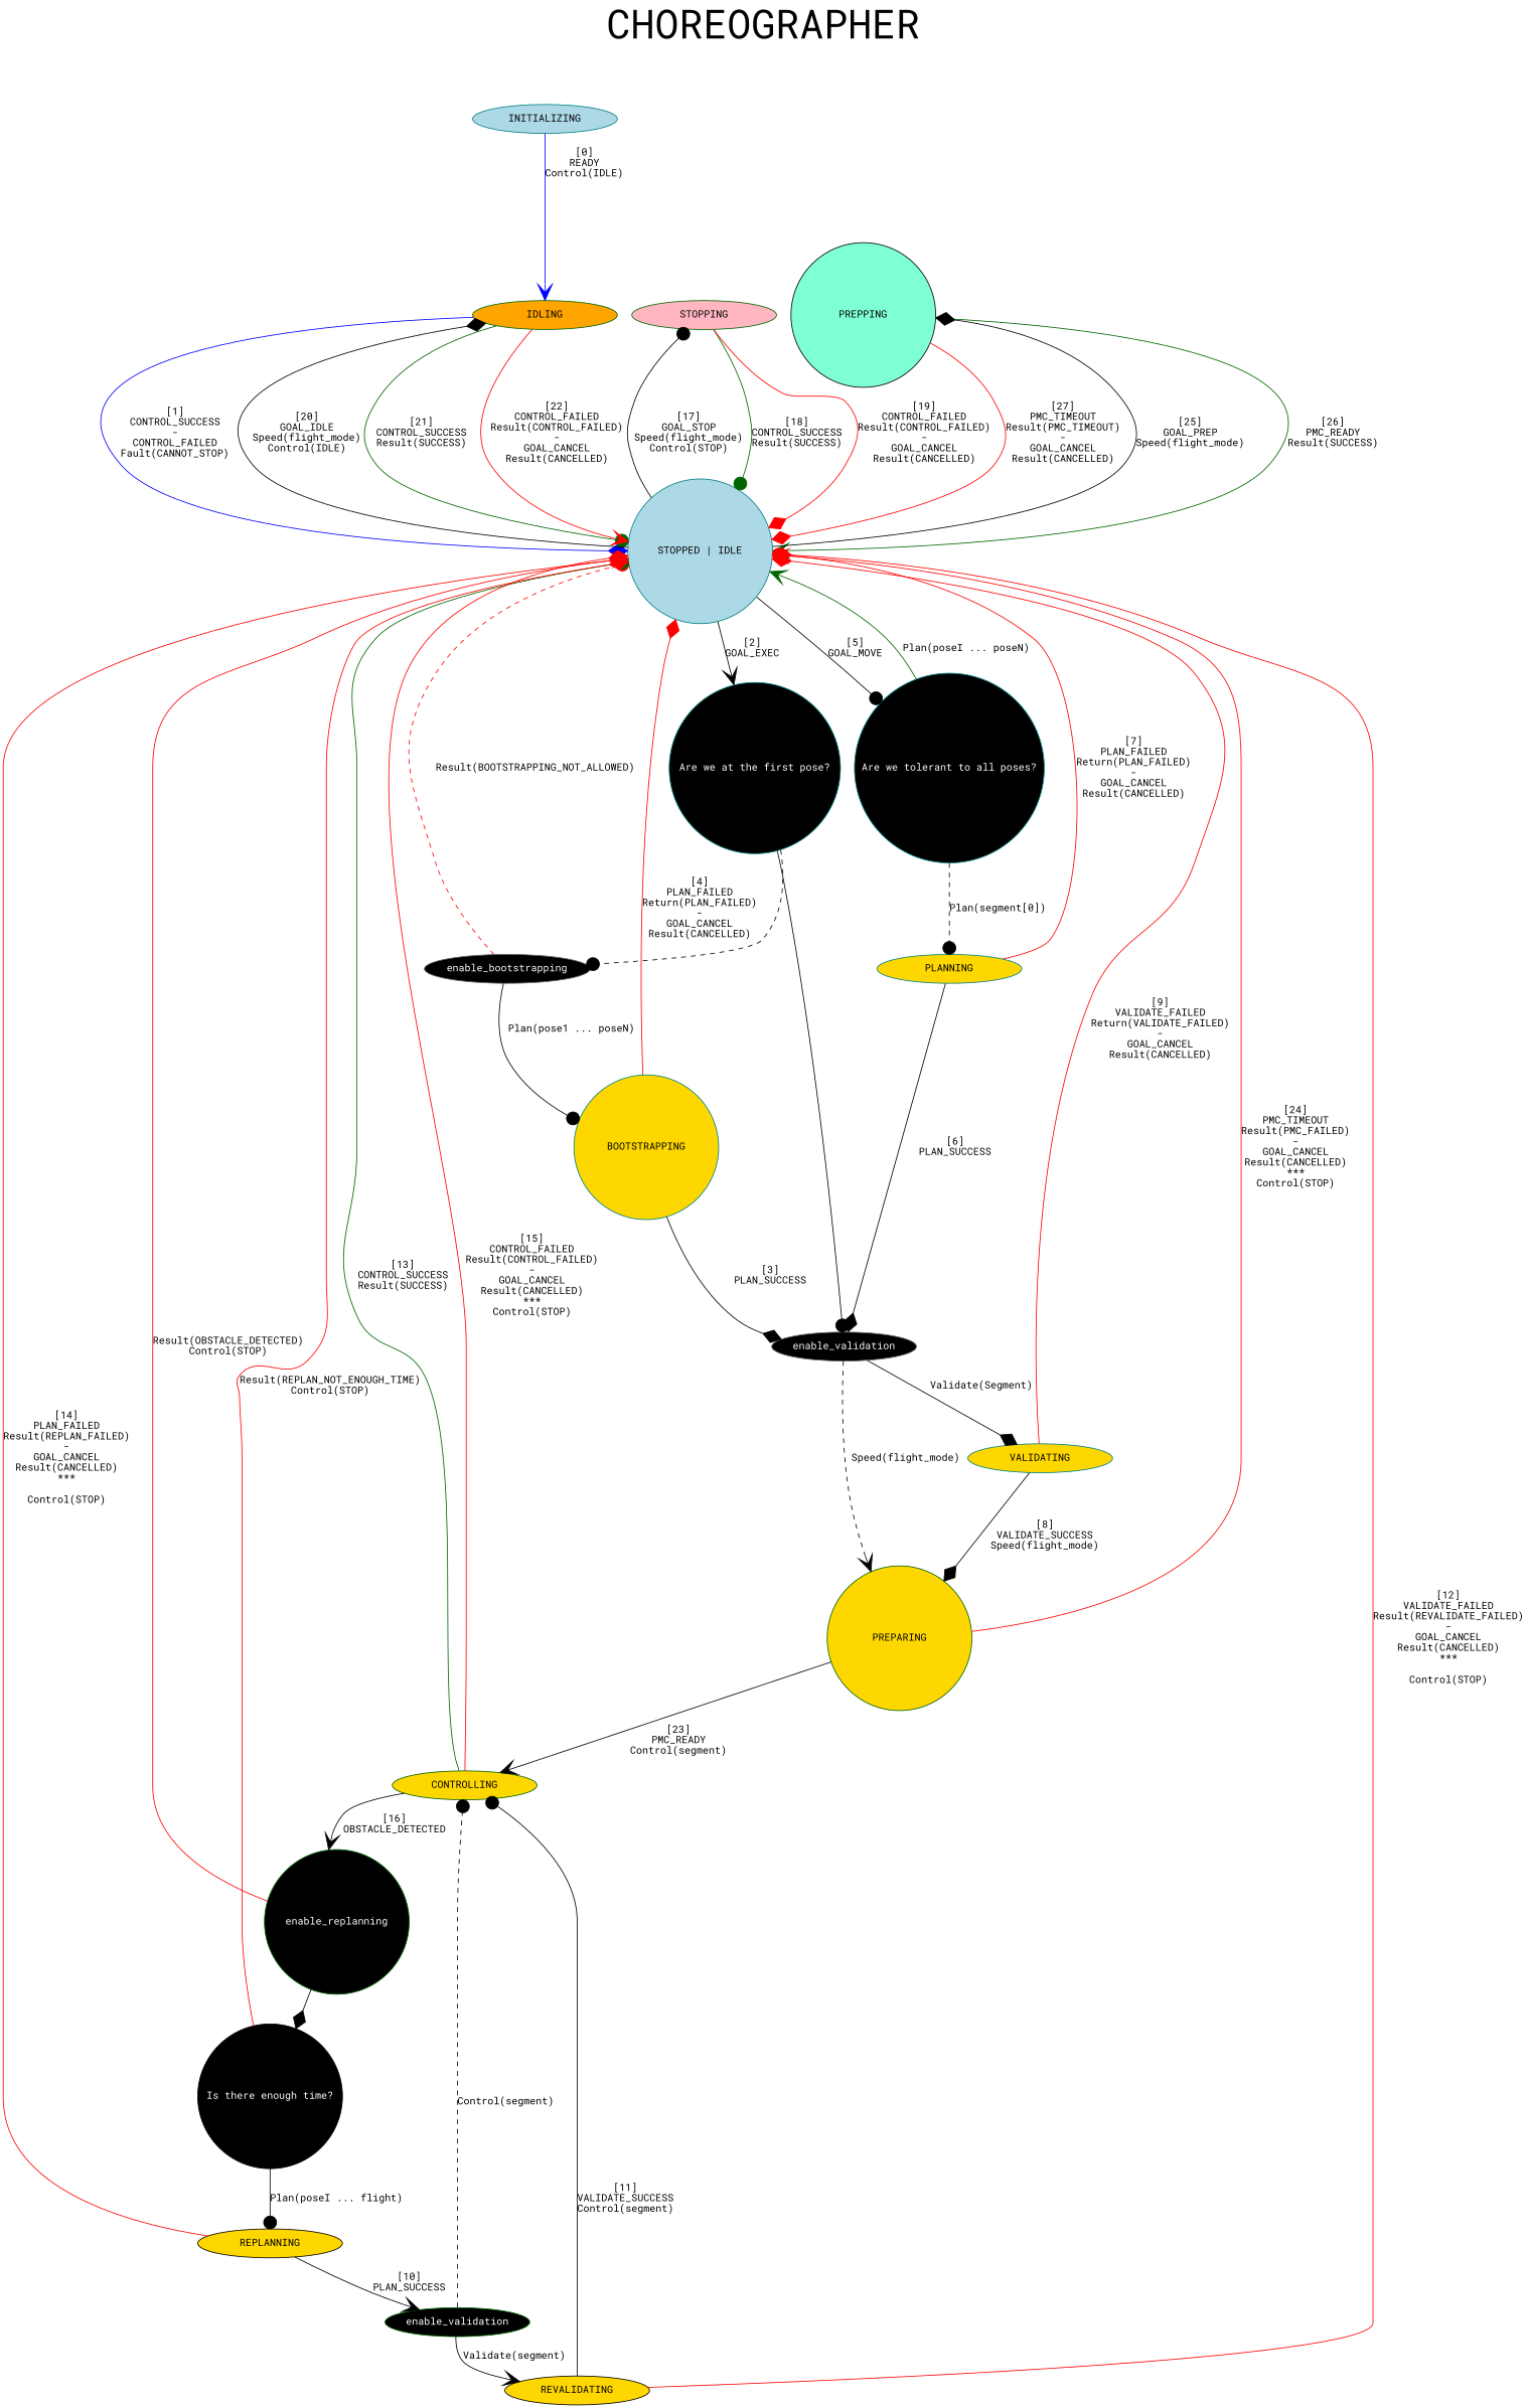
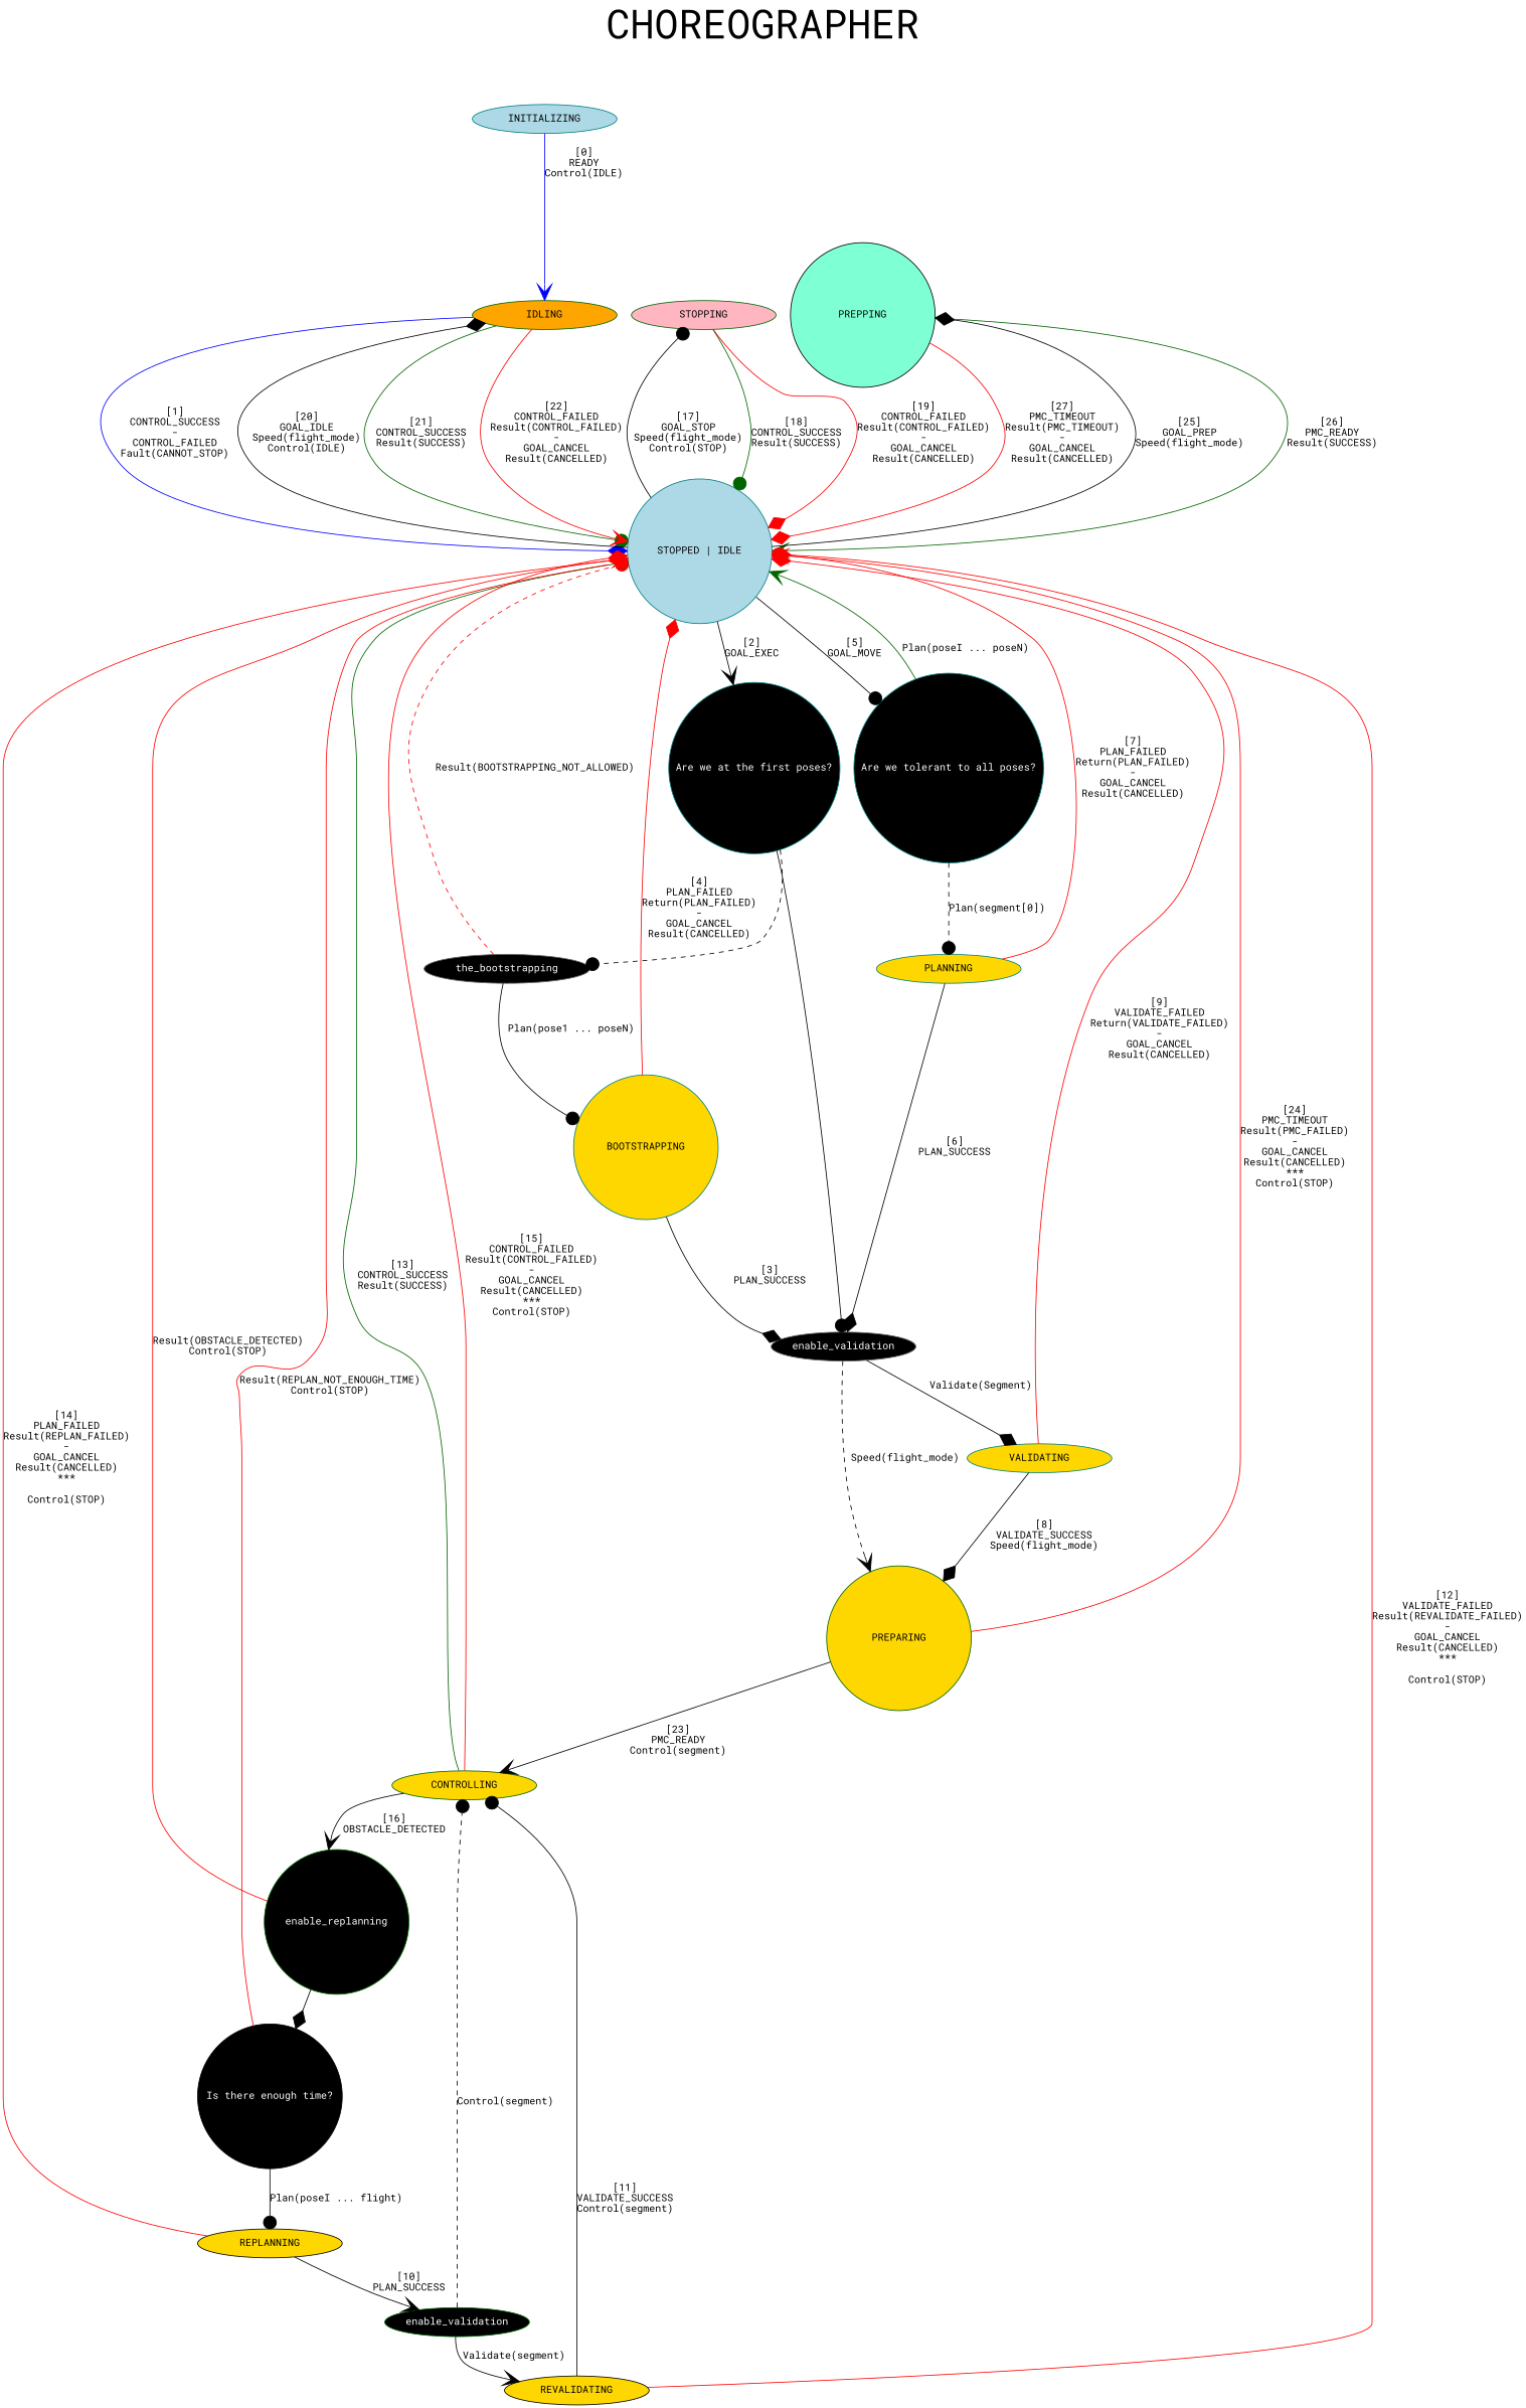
  digraph {
    fontname="Roboto Mono"
    fontsize=50
    label="CHOREOGRAPHER\n"
    labelloc=t
    node [color=teal fillcolor=black fontname="Roboto Mono" fontsize=12 shape=ellipse style=filled]
    edge [arrowhead=diamond arrowsize=2 color=black fontname="Roboto Mono" fontsize=12 weight=2.]
    IDLING [color=darkgreen fillcolor=orange width=2.5]
    STOPPING [color=darkgreen fillcolor=lightpink width=2.5]
    PREPPING [color=black fillcolor=aquamarine shape=circle width=2.5]
    n4 [fillcolor=lightblue label="STOPPED | IDLE" shape=circle width=2.5]
    n5 [fontcolor=white label="Are we tolerant to all poses?" shape=circle width=2.5]
-   n6 [fontcolor=white label="Are we at the first pose?" shape=circle width=2.5]
+   n6 [fontcolor=white label="Are we at the first poses?" shape=circle width=2.5]
    INITIALIZING [fillcolor=lightblue width=2.5]
    PLANNING [fillcolor=gold width=2.5]
    n9 [color=gray40 fontcolor=white label=enable_validation width=2.5]
-   n10 [color=gray40 fontcolor=white label=enable_bootstrapping width=2.5]
+   n10 [color=gray40 fontcolor=white label=the_bootstrapping width=2.5]
    BOOTSTRAPPING [fillcolor=gold shape=circle width=2.5]
    VALIDATING [fillcolor=gold width=2.5]
    PREPARING [color=darkgreen fillcolor=gold shape=circle width=2.5]
    CONTROLLING [color=darkgreen fillcolor=gold width=2.5]
    n15 [color=darkgreen fontcolor=white label=enable_replanning shape=circle width=2.5]
    n16 [color=black fontcolor=white label="Is there enough time?" shape=circle width=2.5]
    REPLANNING [color=black fillcolor=gold width=2.5]
    n18 [color=darkgreen fontcolor=white label=enable_validation width=2.5]
    REVALIDATING [color=black fillcolor=gold width=2.5]
    subgraph cluster_1 {
      style=invis
      IDLING
      STOPPING
      PREPPING
    }
    IDLING -> n4 [color=blue label="[1]\nCONTROL_SUCCESS\n-\nCONTROL_FAILED\nFault(CANNOT_STOP)"]
    IDLING -> n4 [arrowhead=dot color=darkgreen label="[21]\nCONTROL_SUCCESS\nResult(SUCCESS)"]
    IDLING -> n4 [arrowhead=vee color=red label="[22]\nCONTROL_FAILED\nResult(CONTROL_FAILED)\n-\nGOAL_CANCEL\nResult(CANCELLED)"]
    STOPPING -> n4 [arrowhead=dot color=darkgreen label="[18]\nCONTROL_SUCCESS\nResult(SUCCESS)"]
    STOPPING -> n4 [color=red label="[19]\nCONTROL_FAILED\nResult(CONTROL_FAILED)\n-\nGOAL_CANCEL\nResult(CANCELLED)"]
    PREPPING -> n4 [arrowhead=vee color=darkgreen label="[26]\nPMC_READY\nResult(SUCCESS)"]
    PREPPING -> n4 [color=red label="[27]\nPMC_TIMEOUT\nResult(PMC_TIMEOUT)\n-\nGOAL_CANCEL\nResult(CANCELLED)"]
    n4 -> IDLING [label="[20]\nGOAL_IDLE\nSpeed(flight_mode)\nControl(IDLE)"]
    n4 -> STOPPING [arrowhead=dot label="[17]\nGOAL_STOP\nSpeed(flight_mode)\nControl(STOP)"]
    n4 -> PREPPING [label="[25]\nGOAL_PREP\nSpeed(flight_mode)"]
    n4 -> n5 [arrowhead=dot label="[5]\nGOAL_MOVE"]
    n4 -> n6 [arrowhead=vee label="[2]\nGOAL_EXEC"]
    n5 -> n4 [arrowhead=vee color=darkgreen label="Plan(poseI ... poseN)"]
    n5 -> PLANNING [arrowhead=dot label="Plan(segment[0])" style=dashed]
    n6 -> n9 [arrowhead=dot color=""]
    n6 -> n10 [arrowhead=dot style=dashed color=""]
    INITIALIZING -> IDLING [arrowhead=vee color=blue label="[0]\nREADY\nControl(IDLE)"]
    PLANNING -> n4 [arrowhead=dot color=red label="[7]\nPLAN_FAILED\nReturn(PLAN_FAILED)\n-\nGOAL_CANCEL\nResult(CANCELLED)"]
    PLANNING -> n9 [label="[6]\nPLAN_SUCCESS"]
    n9 -> VALIDATING [label="Validate(Segment)" color=""]
    n9 -> PREPARING [arrowhead=vee label="Speed(flight_mode)" style=dashed color=""]
    n10 -> n4 [arrowhead=dot color=red label="Result(BOOTSTRAPPING_NOT_ALLOWED)" style=dashed]
    n10 -> BOOTSTRAPPING [arrowhead=dot label="Plan(pose1 ... poseN)"]
    BOOTSTRAPPING -> n4 [color=red label="[4]\nPLAN_FAILED\nReturn(PLAN_FAILED)\n-\nGOAL_CANCEL\nResult(CANCELLED)"]
    BOOTSTRAPPING -> n9 [label="[3]\nPLAN_SUCCESS" color=""]
    VALIDATING -> n4 [color=red label="[9]\nVALIDATE_FAILED\nReturn(VALIDATE_FAILED)\n-\nGOAL_CANCEL\nResult(CANCELLED)"]
    VALIDATING -> PREPARING [label="[8]\nVALIDATE_SUCCESS\nSpeed(flight_mode)"]
    PREPARING -> n4 [arrowhead=vee color=red label="[24]\nPMC_TIMEOUT\nResult(PMC_FAILED)\n-\nGOAL_CANCEL\nResult(CANCELLED)\n***\nControl(STOP)"]
    PREPARING -> CONTROLLING [arrowhead=vee label="[23]\nPMC_READY\nControl(segment)"]
    CONTROLLING -> n4 [arrowhead=dot color=darkgreen label="[13]\nCONTROL_SUCCESS\nResult(SUCCESS)"]
    CONTROLLING -> n4 [color=red label="[15]\nCONTROL_FAILED\nResult(CONTROL_FAILED)\n-\nGOAL_CANCEL\nResult(CANCELLED)\n***\nControl(STOP)"]
    CONTROLLING -> n15 [arrowhead=vee label="[16]\nOBSTACLE_DETECTED"]
    n15 -> n4 [arrowhead=vee color=red label="Result(OBSTACLE_DETECTED)\nControl(STOP)"]
    n15 -> n16
-   n16 -> n4 [color=red label="Result(REPLAN_NOT_ENOUGH_TIME)\nControl(STOP)"]
+   n16 -> n4 [arrowhead=dot color=red label="Result(REPLAN_NOT_ENOUGH_TIME)\nControl(STOP)"]
    n16 -> REPLANNING [arrowhead=dot label="Plan(poseI ... flight)"]
    REPLANNING -> n4 [color=red label="[14]\nPLAN_FAILED\nResult(REPLAN_FAILED)\n-\nGOAL_CANCEL\nResult(CANCELLED)\n***\n\nControl(STOP)"]
    REPLANNING -> n18 [arrowhead=vee label="[10]\nPLAN_SUCCESS"]
    n18 -> CONTROLLING [arrowhead=dot label="\nControl(segment)" style=dashed color=""]
    n18 -> REVALIDATING [arrowhead=vee label="Validate(segment)" color=""]
    REVALIDATING -> n4 [color=red label="[12]\nVALIDATE_FAILED\nResult(REVALIDATE_FAILED)\n-\nGOAL_CANCEL\nResult(CANCELLED)\n***\n\nControl(STOP)"]
    REVALIDATING -> CONTROLLING [arrowhead=dot label="[11]\nVALIDATE_SUCCESS\nControl(segment)"]
  }
